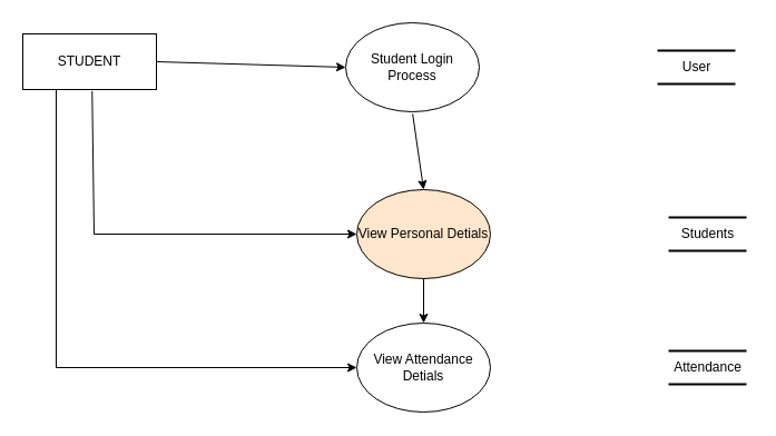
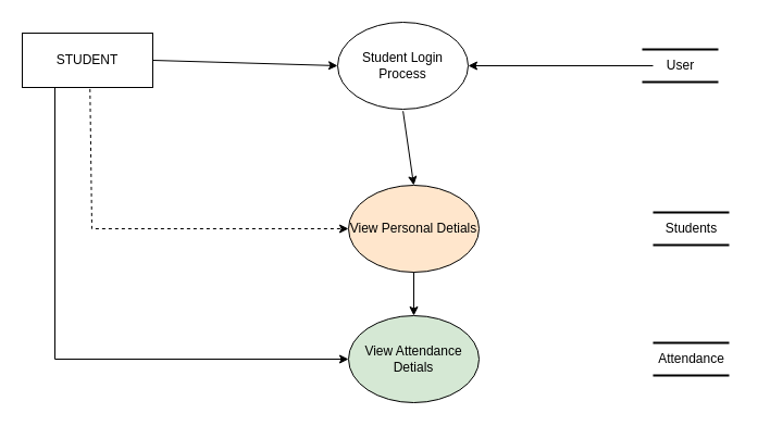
  <mxCell id="0" />
  <mxCell id="1" parent="0" />
  <mxCell id="2" value="STUDENT" style="rounded=0;whiteSpace=wrap;html=1;" parent="1" vertex="1"><mxGeometry x="20" y="30" width="120" height="50" as="geometry" /></mxCell>
  <mxCell id="3" value="Student Login Process" style="ellipse;whiteSpace=wrap;html=1;" parent="1" vertex="1"><mxGeometry x="310" y="20" width="120" height="80" as="geometry" /></mxCell>
  <mxCell id="4" value="" style="endArrow=classic;html=1;rounded=0;exitX=1;exitY=0.5;exitDx=0;exitDy=0;entryX=0;entryY=0.5;entryDx=0;entryDy=0;" parent="1" source="2" target="3" edge="1"><mxGeometry width="50" height="50" relative="1" as="geometry"><mxPoint x="290" y="90" as="sourcePoint" /><mxPoint x="340" y="40" as="targetPoint" /></mxGeometry></mxCell>
  <mxCell id="5" value="" style="line;strokeWidth=2;html=1;" parent="1" vertex="1"><mxGeometry x="590" y="40" width="70" height="10" as="geometry" /></mxCell>
  <mxCell id="6" value="" style="line;strokeWidth=2;html=1;" parent="1" vertex="1"><mxGeometry x="590" y="70" width="70" height="10" as="geometry" /></mxCell>
  <mxCell id="7" value="User" style="text;html=1;resizable=0;autosize=1;align=center;verticalAlign=middle;points=[];fillColor=none;strokeColor=none;rounded=0;" parent="1" vertex="1"><mxGeometry x="600" y="45" width="50" height="30" as="geometry" /></mxCell>
- <mxCell id="9" value="" style="endArrow=classic;html=1;rounded=0;exitX=0.519;exitY=1.028;exitDx=0;exitDy=0;exitPerimeter=0;entryX=0;entryY=0.5;entryDx=0;entryDy=0;" parent="1" source="2" target="10" edge="1"><mxGeometry width="50" height="50" relative="1" as="geometry"><mxPoint x="290" y="150" as="sourcePoint" /><mxPoint x="310" y="210" as="targetPoint" /><Array as="points"><mxPoint x="84" y="210" /></Array></mxGeometry></mxCell>
+ <mxCell id="8" value="" style="endArrow=classic;html=1;rounded=0;exitX=0;exitY=0.5;exitDx=0;exitDy=0;exitPerimeter=0;entryX=1;entryY=0.5;entryDx=0;entryDy=0;" parent="1" source="7" target="3" edge="1"><mxGeometry width="50" height="50" relative="1" as="geometry"><mxPoint x="490" y="85" as="sourcePoint" /><mxPoint x="490" y="-20" as="targetPoint" /></mxGeometry></mxCell>
+ <mxCell id="9" value="" style="endArrow=classic;html=1;rounded=0;exitX=0.519;exitY=1.028;exitDx=0;exitDy=0;exitPerimeter=0;entryX=0;entryY=0.5;entryDx=0;entryDy=0;dashed=1;" parent="1" source="2" target="10" edge="1"><mxGeometry width="50" height="50" relative="1" as="geometry"><mxPoint x="290" y="150" as="sourcePoint" /><mxPoint x="310" y="210" as="targetPoint" /><Array as="points"><mxPoint x="84" y="210" /></Array></mxGeometry></mxCell>
  <mxCell id="10" value="View Personal  Detials" style="ellipse;whiteSpace=wrap;html=1;fillColor=#ffe6cc;" parent="1" vertex="1"><mxGeometry x="320" y="170" width="120" height="80" as="geometry" /></mxCell>
  <mxCell id="11" value="" style="endArrow=classic;html=1;rounded=0;entryX=0.5;entryY=0;entryDx=0;entryDy=0;exitX=0.501;exitY=1.022;exitDx=0;exitDy=0;exitPerimeter=0;" parent="1" source="3" target="10" edge="1"><mxGeometry width="50" height="50" relative="1" as="geometry"><mxPoint x="350" y="140" as="sourcePoint" /><mxPoint x="400" y="90" as="targetPoint" /></mxGeometry></mxCell>
  <mxCell id="12" value="" style="line;strokeWidth=2;html=1;" parent="1" vertex="1"><mxGeometry x="600" y="190" width="70" height="10" as="geometry" /></mxCell>
  <mxCell id="13" value="" style="line;strokeWidth=2;html=1;" parent="1" vertex="1"><mxGeometry x="600" y="220" width="70" height="10" as="geometry" /></mxCell>
  <mxCell id="14" value="Students" style="text;html=1;resizable=0;autosize=1;align=center;verticalAlign=middle;points=[];fillColor=none;strokeColor=none;rounded=0;" parent="1" vertex="1"><mxGeometry x="600" y="195" width="70" height="30" as="geometry" /></mxCell>
  <mxCell id="15" value="" style="endArrow=classic;html=1;rounded=0;exitX=0.25;exitY=1;exitDx=0;exitDy=0;entryX=0;entryY=0.5;entryDx=0;entryDy=0;" parent="1" source="2" target="16" edge="1"><mxGeometry width="50" height="50" relative="1" as="geometry"><mxPoint x="92.28" y="101.68" as="sourcePoint" /><mxPoint x="310" y="330" as="targetPoint" /><Array as="points"><mxPoint x="50" y="330" /></Array></mxGeometry></mxCell>
- <mxCell id="16" value="View Attendance  Detials" style="ellipse;whiteSpace=wrap;html=1;" parent="1" vertex="1"><mxGeometry x="320" y="290" width="120" height="80" as="geometry" /></mxCell>
+ <mxCell id="16" value="View Attendance  Detials" style="ellipse;whiteSpace=wrap;html=1;fillColor=#d5e8d4;" parent="1" vertex="1"><mxGeometry x="320" y="290" width="120" height="80" as="geometry" /></mxCell>
  <mxCell id="17" value="" style="line;strokeWidth=2;html=1;" parent="1" vertex="1"><mxGeometry x="600" y="310" width="70" height="10" as="geometry" /></mxCell>
  <mxCell id="18" value="" style="line;strokeWidth=2;html=1;" parent="1" vertex="1"><mxGeometry x="600" y="340" width="70" height="10" as="geometry" /></mxCell>
  <mxCell id="19" value="Attendance" style="text;html=1;resizable=0;autosize=1;align=center;verticalAlign=middle;points=[];fillColor=none;strokeColor=none;rounded=0;" parent="1" vertex="1"><mxGeometry x="595" y="315" width="80" height="30" as="geometry" /></mxCell>
  <mxCell id="20" value="" style="endArrow=classic;html=1;rounded=0;" parent="1" edge="1"><mxGeometry width="50" height="50" relative="1" as="geometry"><mxPoint x="380" y="250" as="sourcePoint" /><mxPoint x="380" y="290" as="targetPoint" /></mxGeometry></mxCell>
